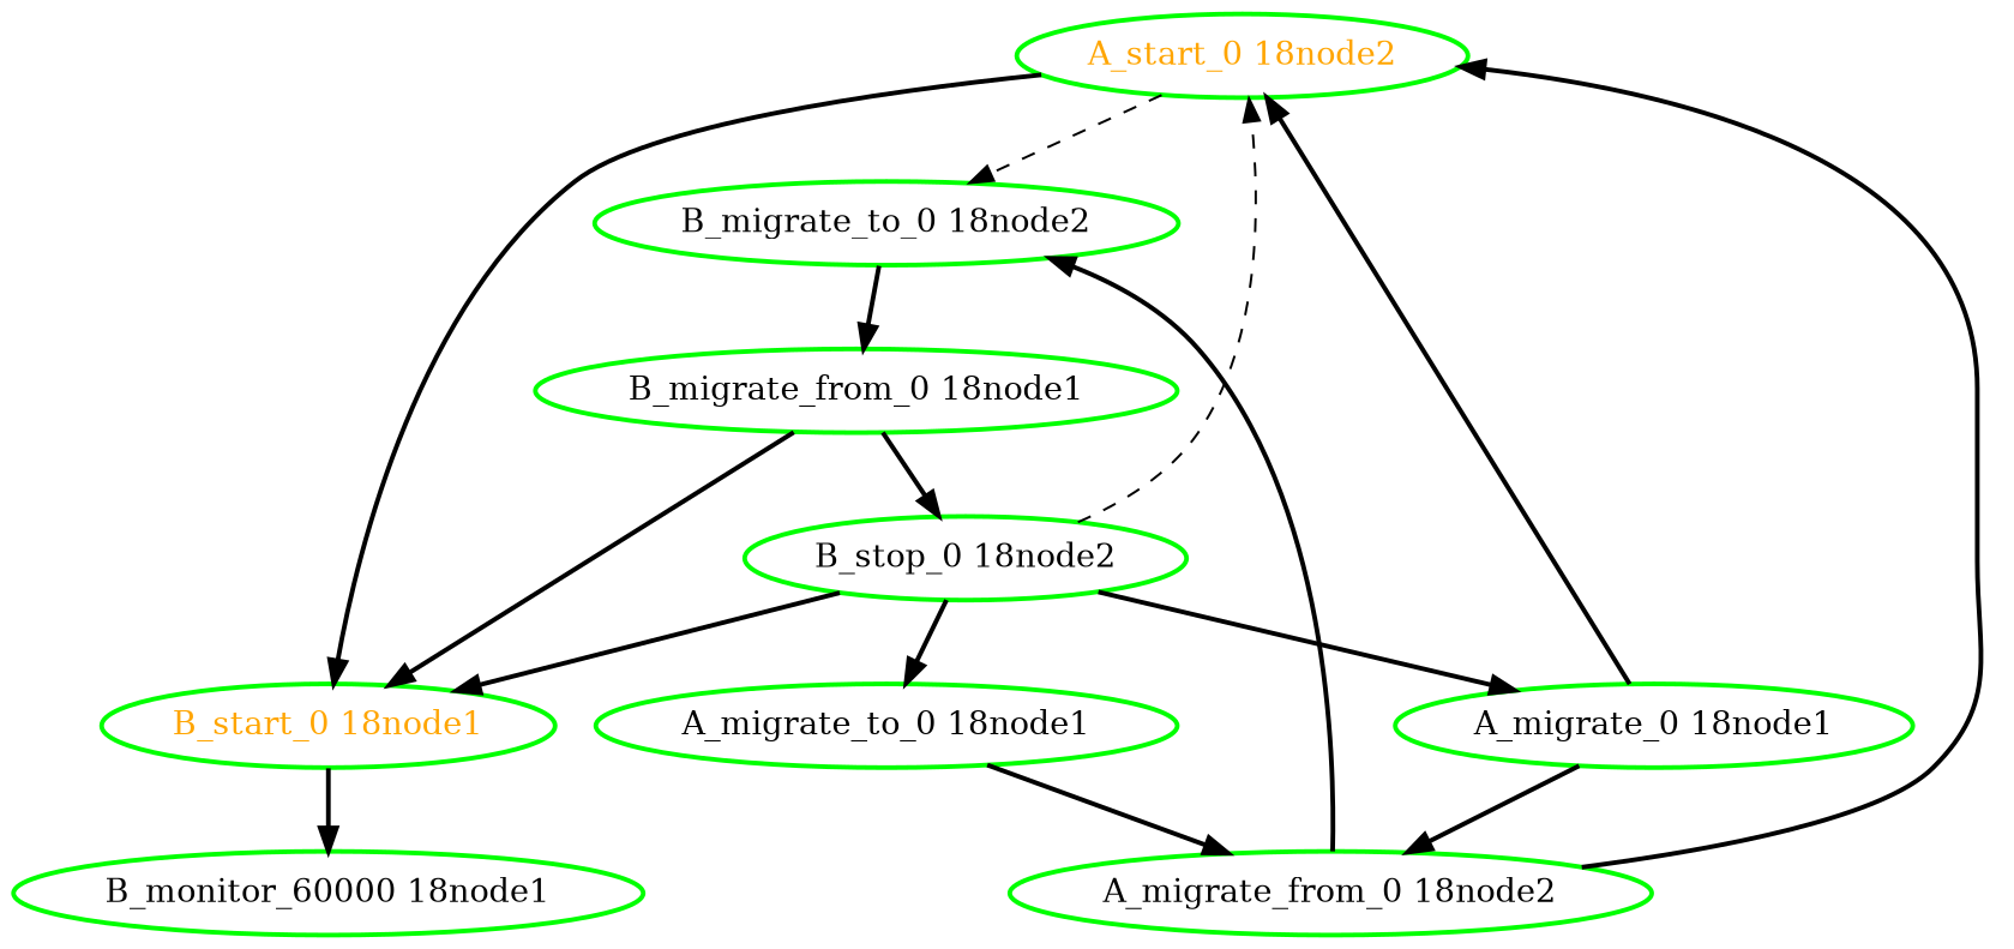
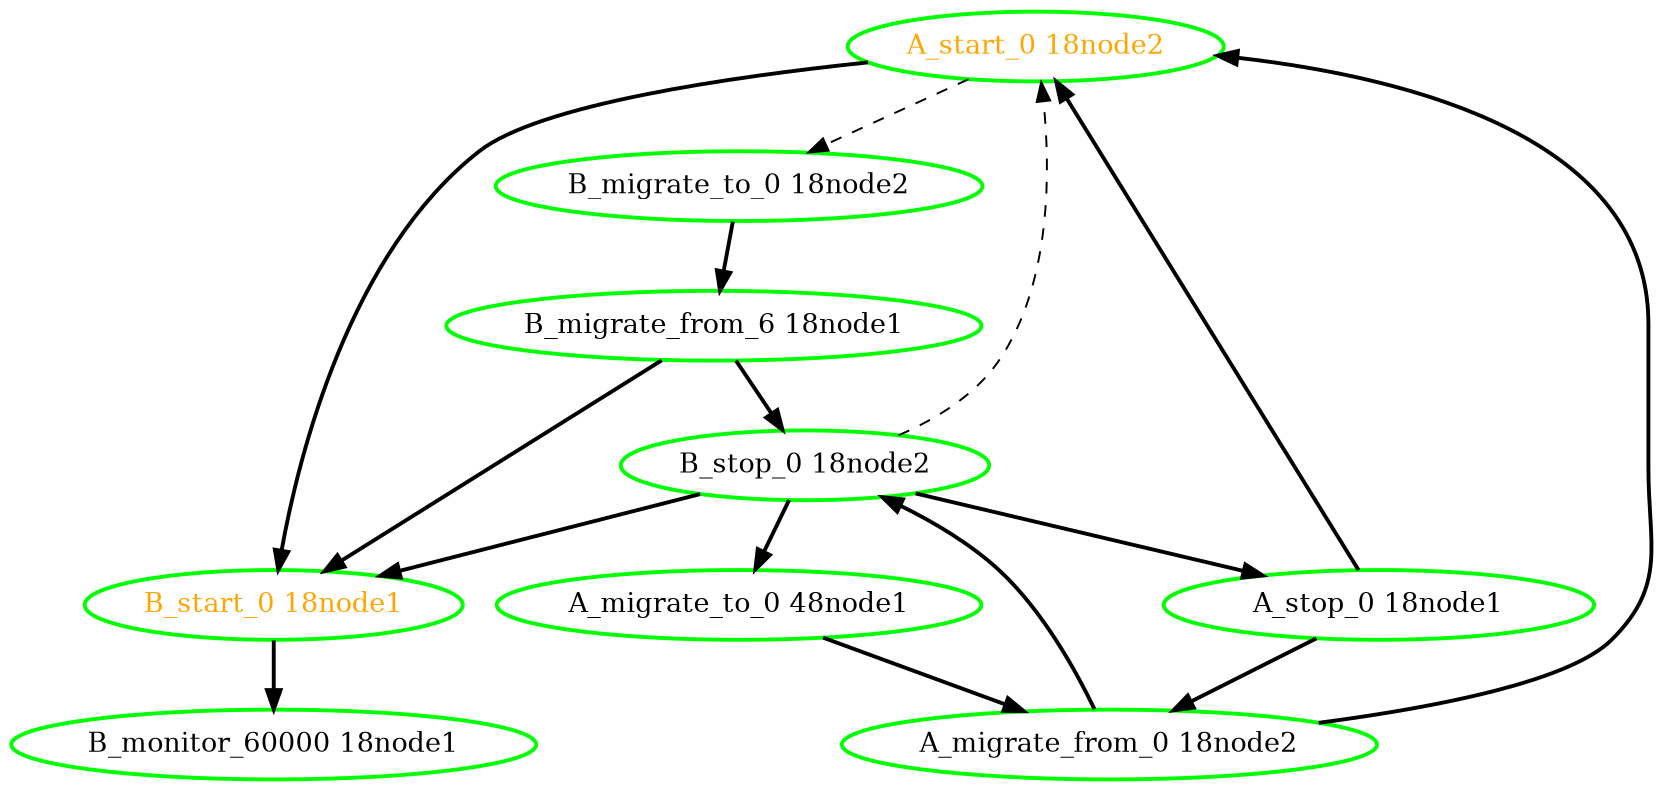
  digraph {
    node [color=green fontcolor=black style=bold]
    edge [style=bold]
    "A_start_0 18node2" [fontcolor=orange]
    "A_migrate_from_0 18node2"
    "B_migrate_to_0 18node2"
    "B_start_0 18node1" [fontcolor=orange]
-   "A_stop_0 18node1" [label="A_migrate_0 18node1"]
-   "B_migrate_from_0 18node1"
+   "A_stop_0 18node1"
+   "B_migrate_from_0 18node1" [label="B_migrate_from_6 18node1"]
    "B_monitor_60000 18node1"
    "B_stop_0 18node2"
-   "A_migrate_to_0 18node1"
+   "A_migrate_to_0 18node1" [label="A_migrate_to_0 48node1"]
    "A_start_0 18node2" -> "B_migrate_to_0 18node2" [style=dashed]
    "A_start_0 18node2" -> "B_start_0 18node1"
    "A_migrate_from_0 18node2" -> "A_start_0 18node2"
-   "A_migrate_from_0 18node2" -> "B_migrate_to_0 18node2"
+   "A_migrate_from_0 18node2" -> "B_stop_0 18node2"
    "B_migrate_to_0 18node2" -> "B_migrate_from_0 18node1"
    "B_start_0 18node1" -> "B_monitor_60000 18node1"
    "A_stop_0 18node1" -> "A_start_0 18node2"
    "A_stop_0 18node1" -> "A_migrate_from_0 18node2"
    "B_migrate_from_0 18node1" -> "B_start_0 18node1"
    "B_migrate_from_0 18node1" -> "B_stop_0 18node2"
    "B_stop_0 18node2" -> "A_start_0 18node2" [style=dashed]
    "B_stop_0 18node2" -> "B_start_0 18node1"
    "B_stop_0 18node2" -> "A_stop_0 18node1"
    "B_stop_0 18node2" -> "A_migrate_to_0 18node1"
    "A_migrate_to_0 18node1" -> "A_migrate_from_0 18node2"
  }
